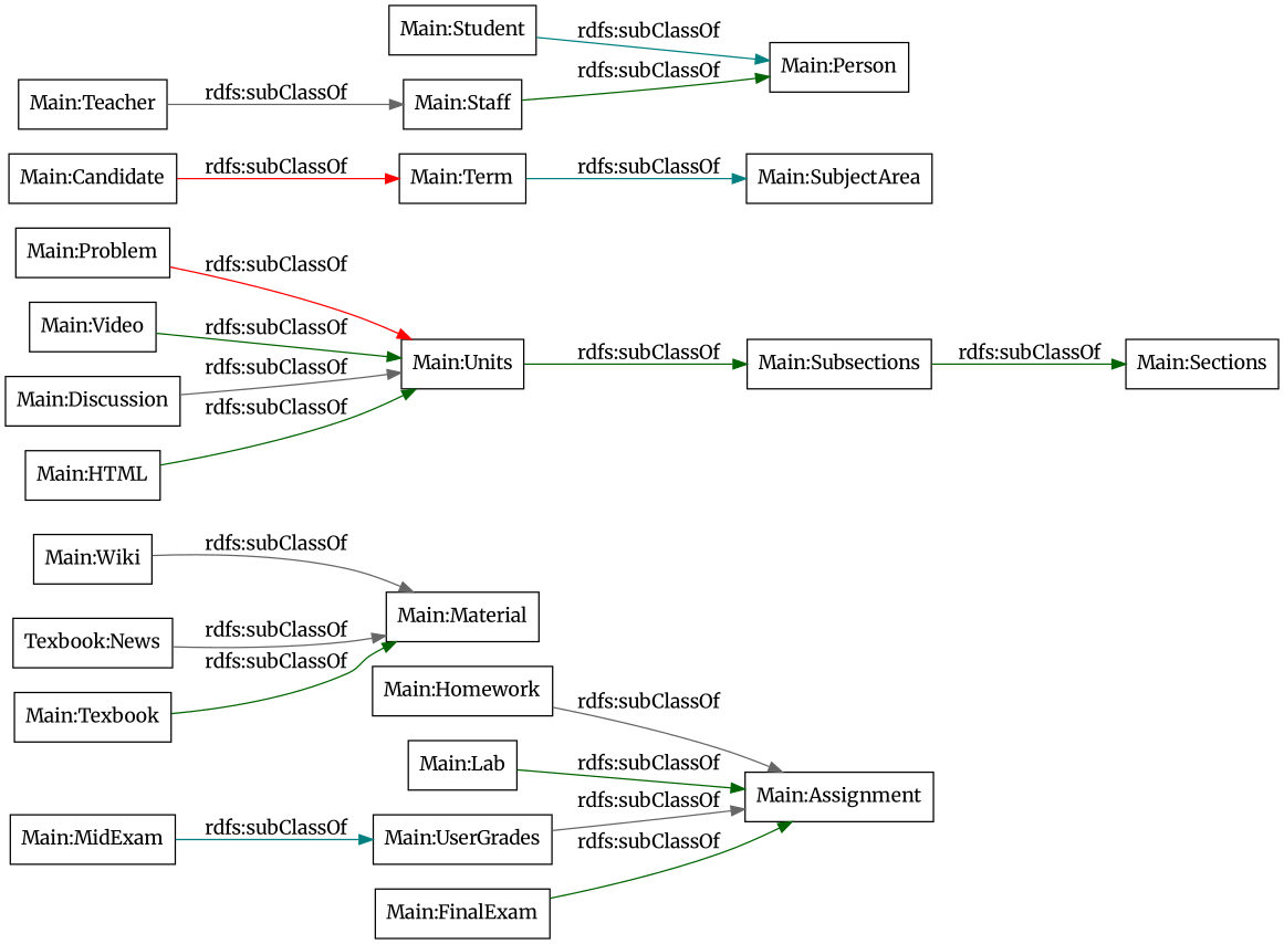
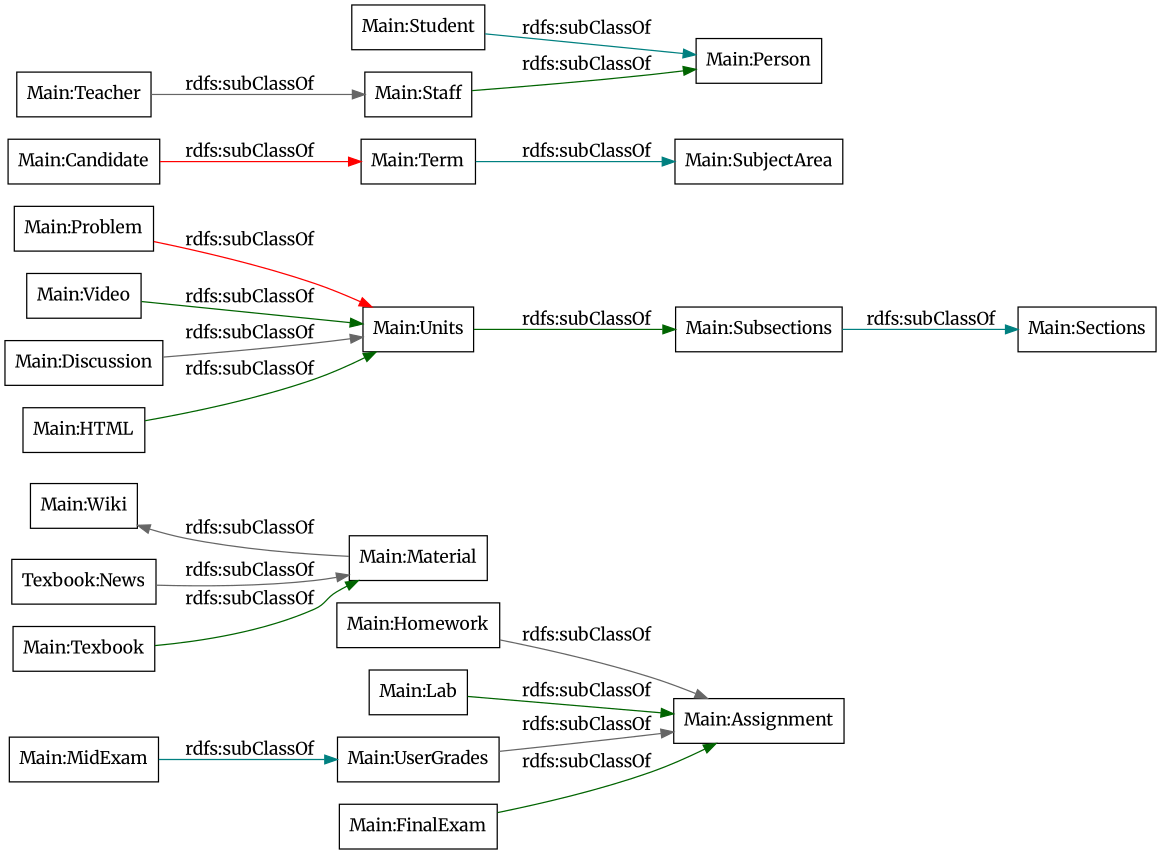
  digraph {
    fontname=Merriweather
    rankdir=LR
    node [color=black fontname=Merriweather shape=rectangle]
    edge [color=darkgreen fontname=Merriweather]
    "Main:Homework"
    "Main:Assignment"
    "Main:Wiki"
    "Main:Material"
    n5 [label="Texbook:News"]
    "Main:Problem"
    "Main:Units"
    "Main:Subsections"
    "Main:Sections"
    "Main:Texbook"
    "Main:Candidate"
    "Main:Term"
    "Main:SubjectArea"
    "Main:Student"
    "Main:Person"
    "Main:Teacher"
    "Main:Staff"
    "Main:Lab"
    "Main:Video"
    "Main:UserGrades"
    "Main:FinalExam"
    "Main:Discussion"
    "Main:HTML"
    "Main:MidExam"
    "Main:Homework" -> "Main:Assignment" [color=gray40 label="rdfs:subClassOf"]
-   "Main:Wiki" -> "Main:Material" [color=gray40 label="rdfs:subClassOf"]
+   "Main:Material" -> "Main:Wiki" [color=gray40 label="rdfs:subClassOf"]
    n5 -> "Main:Material" [color=gray40 label="rdfs:subClassOf"]
    "Main:Problem" -> "Main:Units" [color=red label="rdfs:subClassOf"]
    "Main:Units" -> "Main:Subsections" [label="rdfs:subClassOf"]
-   "Main:Subsections" -> "Main:Sections" [label="rdfs:subClassOf"]
+   "Main:Subsections" -> "Main:Sections" [color=teal label="rdfs:subClassOf"]
    "Main:Texbook" -> "Main:Material" [label="rdfs:subClassOf"]
    "Main:Candidate" -> "Main:Term" [color=red label="rdfs:subClassOf"]
    "Main:Term" -> "Main:SubjectArea" [color=teal label="rdfs:subClassOf"]
    "Main:Student" -> "Main:Person" [color=teal label="rdfs:subClassOf"]
    "Main:Teacher" -> "Main:Staff" [color=gray40 label="rdfs:subClassOf"]
    "Main:Staff" -> "Main:Person" [label="rdfs:subClassOf"]
    "Main:Lab" -> "Main:Assignment" [label="rdfs:subClassOf"]
    "Main:Video" -> "Main:Units" [label="rdfs:subClassOf"]
    "Main:UserGrades" -> "Main:Assignment" [color=gray40 label="rdfs:subClassOf"]
    "Main:FinalExam" -> "Main:Assignment" [label="rdfs:subClassOf"]
    "Main:Discussion" -> "Main:Units" [color=gray40 label="rdfs:subClassOf"]
    "Main:HTML" -> "Main:Units" [label="rdfs:subClassOf"]
    "Main:MidExam" -> "Main:UserGrades" [color=teal label="rdfs:subClassOf"]
  }
